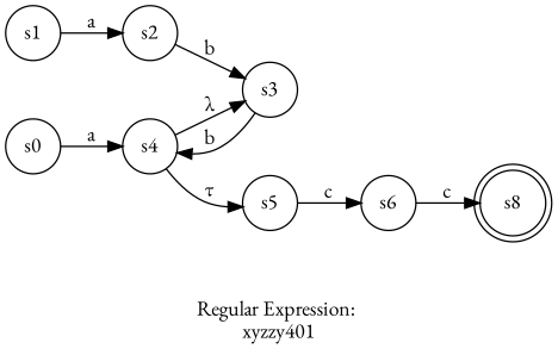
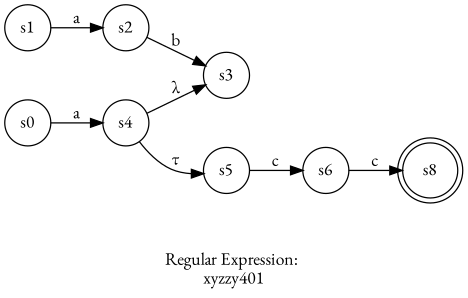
  digraph {
    fontname="EB Garamond"
    label="Regular Expression: \nxyzzy401"
    rankdir=LR
    node [fontname="EB Garamond" shape=circle]
    edge [fontname="EB Garamond"]
    n1 [label=s8 shape=doublecircle]
    s0
    s4
    s1
    s2
    s3
    s5
    s6
    s0 -> s4 [label=a]
    s4 -> s3 [label="λ"]
    s4 -> s5 [label="τ"]
    s1 -> s2 [label=a]
    s2 -> s3 [label=b]
-   s3 -> s4 [label=b]
    s5 -> s6 [label=c]
    s6 -> n1 [label=c]
  }
